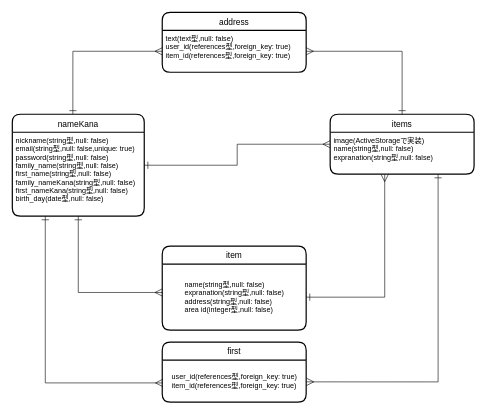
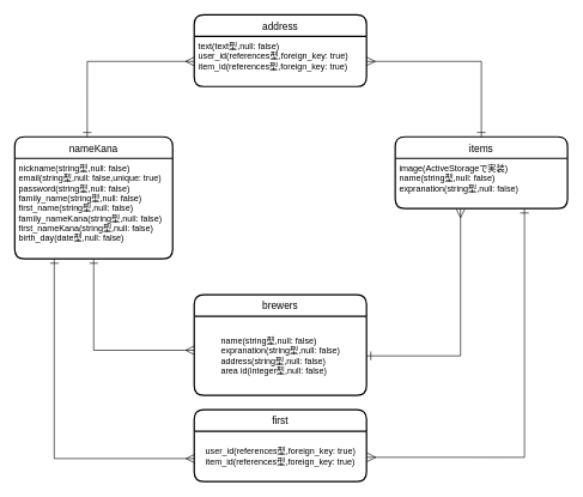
  <mxCell id="0" />
  <mxCell id="1" parent="0" />
  <mxCell id="2" style="edgeStyle=orthogonalEdgeStyle;rounded=0;orthogonalLoop=1;jettySize=auto;html=1;entryX=0.003;entryY=0.543;entryDx=0;entryDy=0;entryPerimeter=0;startArrow=ERone;startFill=0;endArrow=ERmany;endFill=0;endSize=10;startSize=10;exitX=0.25;exitY=1;exitDx=0;exitDy=0;" parent="1" source="6" target="13" edge="1"><mxGeometry relative="1" as="geometry"><mxPoint x="125" y="480" as="targetPoint" /></mxGeometry></mxCell>
  <mxCell id="3" style="edgeStyle=orthogonalEdgeStyle;rounded=0;orthogonalLoop=1;jettySize=auto;html=1;entryX=0;entryY=0.5;entryDx=0;entryDy=0;startArrow=ERone;startFill=0;endArrow=ERmany;endFill=0;strokeWidth=1;endSize=10;startSize=10;exitX=0.459;exitY=0;exitDx=0;exitDy=0;exitPerimeter=0;" parent="1" source="5" target="10" edge="1"><mxGeometry relative="1" as="geometry" /></mxCell>
- <mxCell id="4" style="edgeStyle=orthogonalEdgeStyle;rounded=0;orthogonalLoop=1;jettySize=auto;html=1;entryX=0;entryY=0.5;entryDx=0;entryDy=0;startArrow=ERone;startFill=0;startSize=10;endArrow=ERmany;endFill=0;endSize=10;strokeWidth=1;" parent="1" source="5" target="7" edge="1"><mxGeometry relative="1" as="geometry" /></mxCell>
  <mxCell id="5" value="nameKana" style="swimlane;childLayout=stackLayout;horizontal=1;startSize=30;horizontalStack=0;rounded=1;fontSize=14;fontStyle=0;strokeWidth=2;resizeParent=0;resizeLast=1;shadow=0;dashed=0;align=center;" parent="1" vertex="1"><mxGeometry x="20" y="190" width="220" height="170" as="geometry" /></mxCell>
  <mxCell id="6" value="nickname(string型,null: false)&#10;email(string型,null: false,unique: true)&#10;password(string型,null: false)&#10;family_name(string型,null: false)&#10;first_name(string型,null: false)&#10;family_nameKana(string型,null: false)&#10;first_nameKana(string型,null: false)&#10;birth_day(date型,null: false)&#10;" style="align=left;strokeColor=none;fillColor=none;spacingLeft=4;fontSize=12;verticalAlign=top;resizable=0;rotatable=0;part=1;" parent="5" vertex="1"><mxGeometry y="30" width="220" height="140" as="geometry" /></mxCell>
  <mxCell id="7" value="items" style="swimlane;childLayout=stackLayout;horizontal=1;startSize=30;horizontalStack=0;rounded=1;fontSize=14;fontStyle=0;strokeWidth=2;resizeParent=0;resizeLast=1;shadow=0;dashed=0;align=center;" parent="1" vertex="1"><mxGeometry x="550" y="190" width="240" height="100" as="geometry" /></mxCell>
  <mxCell id="8" value="image(ActiveStorageで実装)&#10;name(string型,null: false)&#10;expranation(string型,null: false)&#10;&#10;" style="align=left;strokeColor=none;fillColor=none;spacingLeft=4;fontSize=12;verticalAlign=top;resizable=0;rotatable=0;part=1;" parent="7" vertex="1"><mxGeometry y="30" width="240" height="70" as="geometry" /></mxCell>
  <mxCell id="9" value="address" style="swimlane;childLayout=stackLayout;horizontal=1;startSize=30;horizontalStack=0;rounded=1;fontSize=14;fontStyle=0;strokeWidth=2;resizeParent=0;resizeLast=1;shadow=0;dashed=0;align=center;" parent="1" vertex="1"><mxGeometry x="270" y="20" width="240" height="100" as="geometry" /></mxCell>
  <mxCell id="10" value="text(text型,null: false)&#10;user_id(references型,foreign_key: true)&#10;item_id(references型,foreign_key: true)&#10;" style="align=left;strokeColor=none;fillColor=none;spacingLeft=4;fontSize=12;verticalAlign=top;resizable=0;rotatable=0;part=1;" parent="9" vertex="1"><mxGeometry y="30" width="240" height="70" as="geometry" /></mxCell>
  <mxCell id="11" style="edgeStyle=orthogonalEdgeStyle;rounded=0;orthogonalLoop=1;jettySize=auto;html=1;exitX=1;exitY=0.5;exitDx=0;exitDy=0;entryX=0.5;entryY=0;entryDx=0;entryDy=0;startArrow=ERmany;startFill=0;endArrow=ERone;endFill=0;startSize=10;endSize=10;" parent="1" source="10" target="7" edge="1"><mxGeometry relative="1" as="geometry" /></mxCell>
  <mxCell id="12" value="first" style="swimlane;childLayout=stackLayout;horizontal=1;startSize=30;horizontalStack=0;rounded=1;fontSize=14;fontStyle=0;strokeWidth=2;resizeParent=0;resizeLast=1;shadow=0;dashed=0;align=center;" parent="1" vertex="1"><mxGeometry x="270" y="570" width="240" height="100" as="geometry" /></mxCell>
  <mxCell id="13" value="&lt;div style=&quot;text-align: left&quot;&gt;&lt;span&gt;user_id(references型,foreign_key: true)&lt;/span&gt;&lt;/div&gt;&lt;div style=&quot;text-align: left&quot;&gt;&lt;span&gt;item_id(references型,foreign_key: true)&lt;/span&gt;&lt;/div&gt;" style="text;html=1;align=center;verticalAlign=middle;resizable=0;points=[];autosize=1;" parent="12" vertex="1"><mxGeometry y="30" width="240" height="70" as="geometry" /></mxCell>
  <mxCell id="14" style="edgeStyle=orthogonalEdgeStyle;rounded=0;orthogonalLoop=1;jettySize=auto;html=1;entryX=1.003;entryY=0.518;entryDx=0;entryDy=0;entryPerimeter=0;startArrow=ERone;startFill=0;endArrow=ERmany;endFill=0;endSize=10;startSize=10;exitX=0.75;exitY=1;exitDx=0;exitDy=0;" parent="1" source="8" target="13" edge="1"><mxGeometry relative="1" as="geometry" /></mxCell>
- <mxCell id="15" value="item" style="swimlane;childLayout=stackLayout;horizontal=1;startSize=30;horizontalStack=0;rounded=1;fontSize=14;fontStyle=0;strokeWidth=2;resizeParent=0;resizeLast=1;shadow=0;dashed=0;align=center;" vertex="1" parent="1"><mxGeometry x="270" y="410" width="240" height="140" as="geometry" /></mxCell>
+ <mxCell id="15" value="brewers" style="swimlane;childLayout=stackLayout;horizontal=1;startSize=30;horizontalStack=0;rounded=1;fontSize=14;fontStyle=0;strokeWidth=2;resizeParent=0;resizeLast=1;shadow=0;dashed=0;align=center;" vertex="1" parent="1"><mxGeometry x="270" y="410" width="240" height="140" as="geometry" /></mxCell>
  <mxCell id="16" value="&lt;div style=&quot;text-align: left&quot;&gt;name(string型,null: false)&lt;/div&gt;&lt;div style=&quot;text-align: left&quot;&gt;expranation(string型,null: false)&lt;br&gt;address(string型,null: false)&lt;br style=&quot;padding: 0px ; margin: 0px&quot;&gt;area id(integer型,null: false)&lt;br&gt;&lt;/div&gt;" style="text;html=1;align=center;verticalAlign=middle;resizable=0;points=[];autosize=1;" vertex="1" parent="15"><mxGeometry y="30" width="240" height="110" as="geometry" /></mxCell>
  <mxCell id="17" style="edgeStyle=orthogonalEdgeStyle;rounded=0;orthogonalLoop=1;jettySize=auto;html=1;exitX=0.5;exitY=1;exitDx=0;exitDy=0;entryX=0;entryY=0.429;entryDx=0;entryDy=0;entryPerimeter=0;startArrow=ERone;startFill=0;endArrow=ERmany;endFill=0;endSize=10;startSize=10;" edge="1" parent="1" source="6" target="16"><mxGeometry relative="1" as="geometry" /></mxCell>
  <mxCell id="18" style="edgeStyle=orthogonalEdgeStyle;rounded=0;orthogonalLoop=1;jettySize=auto;html=1;entryX=0.379;entryY=1.007;entryDx=0;entryDy=0;entryPerimeter=0;startArrow=ERone;startFill=0;endArrow=ERmany;endFill=0;endSize=10;startSize=10;" edge="1" parent="1" source="16" target="8"><mxGeometry relative="1" as="geometry" /></mxCell>
